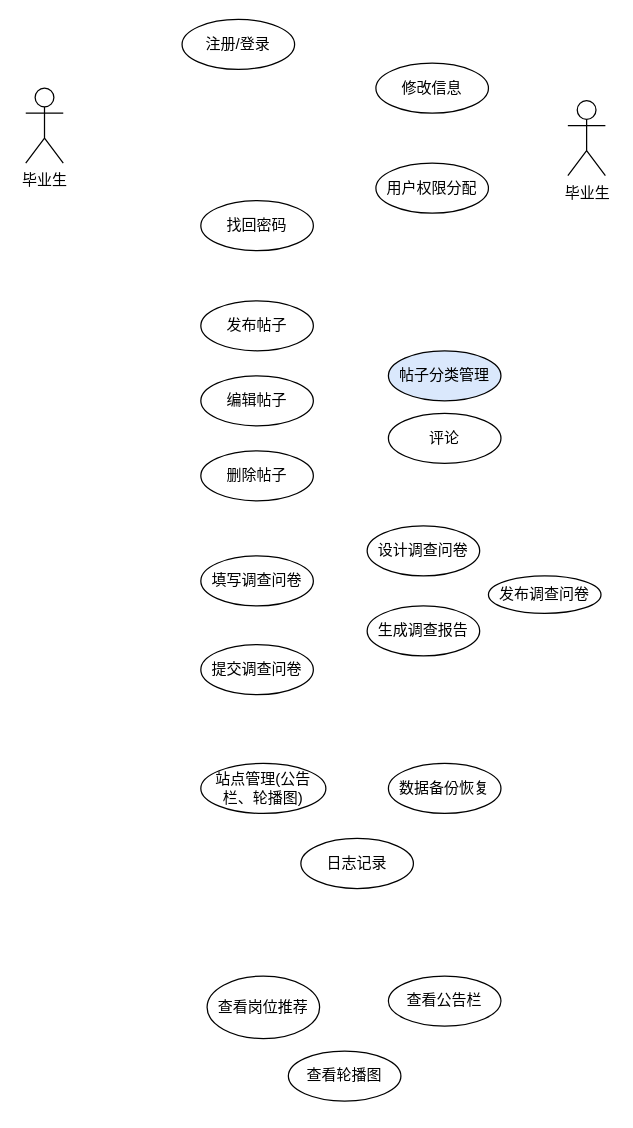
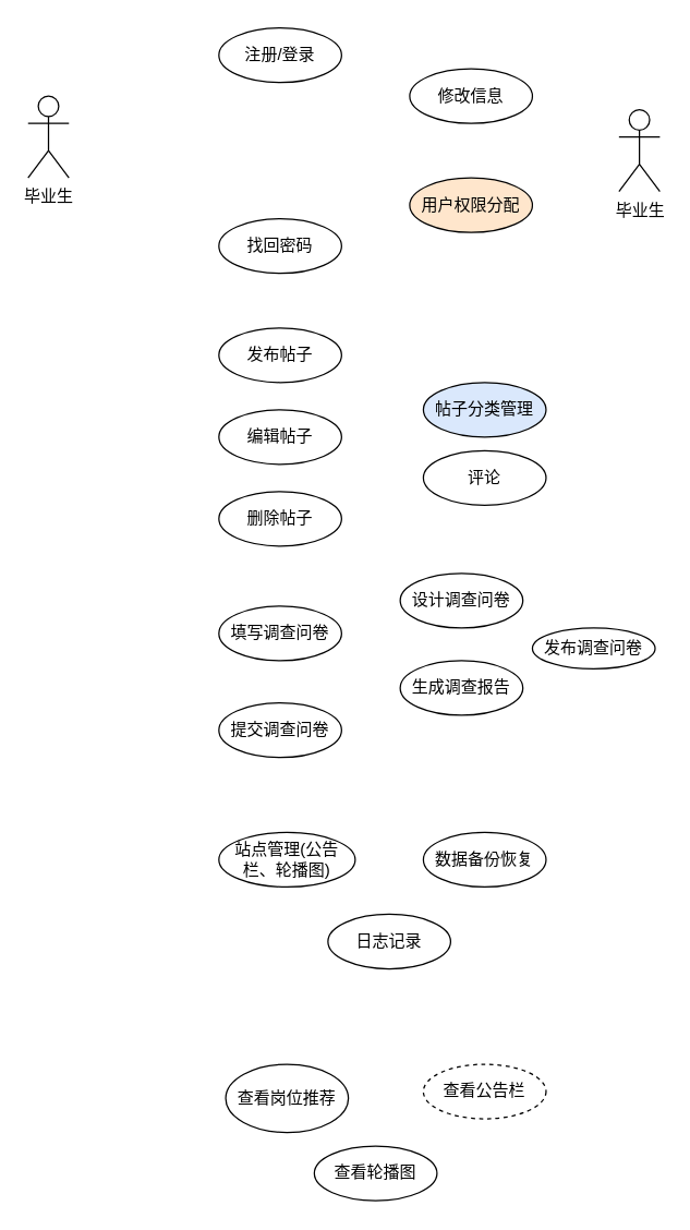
  <mxCell id="0" />
  <mxCell id="1" parent="0" />
  <mxCell id="2" value="毕业生" style="shape=umlActor;verticalLabelPosition=bottom;verticalAlign=top;html=1;" vertex="1" parent="1"><mxGeometry x="20" y="70" width="30" height="60" as="geometry" /></mxCell>
- <mxCell id="3" value="注册/登录" style="ellipse;whiteSpace=wrap;html=1;" vertex="1" parent="1"><mxGeometry x="145" y="15" width="90" height="40" as="geometry" /></mxCell>
+ <mxCell id="3" value="注册/登录" style="ellipse;whiteSpace=wrap;html=1;" vertex="1" parent="1"><mxGeometry x="160" y="20" width="90" height="40" as="geometry" /></mxCell>
  <mxCell id="4" value="修改信息" style="ellipse;whiteSpace=wrap;html=1;" vertex="1" parent="1"><mxGeometry x="300" y="50" width="90" height="40" as="geometry" /></mxCell>
  <mxCell id="5" value="找回密码" style="ellipse;whiteSpace=wrap;html=1;" vertex="1" parent="1"><mxGeometry x="160" y="160" width="90" height="40" as="geometry" /></mxCell>
- <mxCell id="6" value="用户权限分配" style="ellipse;whiteSpace=wrap;html=1;" vertex="1" parent="1"><mxGeometry x="300" y="130" width="90" height="40" as="geometry" /></mxCell>
+ <mxCell id="6" value="用户权限分配" style="ellipse;whiteSpace=wrap;html=1;fillColor=#ffe6cc;" vertex="1" parent="1"><mxGeometry x="300" y="130" width="90" height="40" as="geometry" /></mxCell>
  <mxCell id="7" value="帖子分类管理" style="ellipse;whiteSpace=wrap;html=1;fillColor=#dae8fc;" vertex="1" parent="1"><mxGeometry x="310" y="280" width="90" height="40" as="geometry" /></mxCell>
  <mxCell id="8" value="发布帖子" style="ellipse;whiteSpace=wrap;html=1;" vertex="1" parent="1"><mxGeometry x="160" y="240" width="90" height="40" as="geometry" /></mxCell>
  <mxCell id="9" value="编辑帖子" style="ellipse;whiteSpace=wrap;html=1;" vertex="1" parent="1"><mxGeometry x="160" y="300" width="90" height="40" as="geometry" /></mxCell>
  <mxCell id="10" value="删除帖子" style="ellipse;whiteSpace=wrap;html=1;" vertex="1" parent="1"><mxGeometry x="160" y="360" width="90" height="40" as="geometry" /></mxCell>
  <mxCell id="11" value="评论" style="ellipse;whiteSpace=wrap;html=1;" vertex="1" parent="1"><mxGeometry x="310" y="330" width="90" height="40" as="geometry" /></mxCell>
  <mxCell id="12" value="提交调查问卷" style="ellipse;whiteSpace=wrap;html=1;" vertex="1" parent="1"><mxGeometry x="160" y="515" width="90" height="40" as="geometry" /></mxCell>
  <mxCell id="13" value="设计调查问卷" style="ellipse;whiteSpace=wrap;html=1;" vertex="1" parent="1"><mxGeometry x="293" y="420" width="90" height="40" as="geometry" /></mxCell>
  <mxCell id="14" value="发布调查问卷" style="ellipse;whiteSpace=wrap;html=1;" vertex="1" parent="1"><mxGeometry x="390" y="460" width="90" height="30" as="geometry" /></mxCell>
  <mxCell id="15" value="填写调查问卷" style="ellipse;whiteSpace=wrap;html=1;" vertex="1" parent="1"><mxGeometry x="160" y="444" width="90" height="40" as="geometry" /></mxCell>
  <mxCell id="16" value="生成调查报告" style="ellipse;whiteSpace=wrap;html=1;" vertex="1" parent="1"><mxGeometry x="293" y="484" width="90" height="40" as="geometry" /></mxCell>
  <mxCell id="17" value="站点管理(公告栏、轮播图)" style="ellipse;whiteSpace=wrap;html=1;" vertex="1" parent="1"><mxGeometry x="160" y="610" width="100" height="40" as="geometry" /></mxCell>
  <mxCell id="18" value="数据备份恢复" style="ellipse;whiteSpace=wrap;html=1;" vertex="1" parent="1"><mxGeometry x="310" y="610" width="90" height="40" as="geometry" /></mxCell>
  <mxCell id="19" value="日志记录" style="ellipse;whiteSpace=wrap;html=1;" vertex="1" parent="1"><mxGeometry x="240" y="670" width="90" height="40" as="geometry" /></mxCell>
  <mxCell id="20" value="毕业生" style="shape=umlActor;verticalLabelPosition=bottom;verticalAlign=top;html=1;" vertex="1" parent="1"><mxGeometry x="453.5" y="80" width="30" height="60" as="geometry" /></mxCell>
  <mxCell id="21" value="查看岗位推荐" style="ellipse;whiteSpace=wrap;html=1;" vertex="1" parent="1"><mxGeometry x="165" y="780" width="90" height="50" as="geometry" /></mxCell>
- <mxCell id="22" value="查看公告栏" style="ellipse;whiteSpace=wrap;html=1;" vertex="1" parent="1"><mxGeometry x="310" y="780" width="90" height="40" as="geometry" /></mxCell>
+ <mxCell id="22" value="查看公告栏" style="ellipse;whiteSpace=wrap;html=1;dashed=1;" vertex="1" parent="1"><mxGeometry x="310" y="780" width="90" height="40" as="geometry" /></mxCell>
  <mxCell id="23" value="查看轮播图" style="ellipse;whiteSpace=wrap;html=1;" vertex="1" parent="1"><mxGeometry x="230" y="840" width="90" height="40" as="geometry" /></mxCell>
